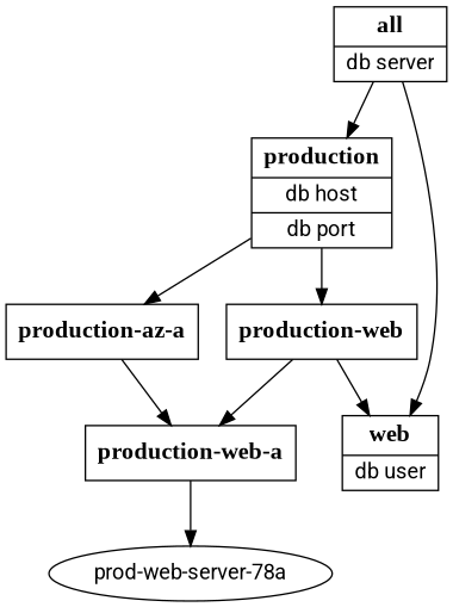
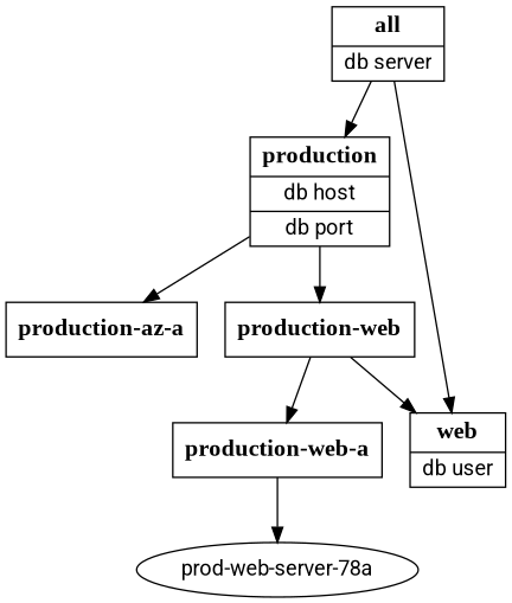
  digraph {
    fontname=Roboto
    node [fontname=Roboto shape=record]
    edge [fontname=Roboto]
    n1 [label=<{<font face="Times New Roman, Bold" point-size="16">all</font>|db server}>]
    n2 [label=<{<font face="Times New Roman, Bold" point-size="16">production</font>|db host|db port}>]
    n3 [label=<{<font face="Times New Roman, Bold" point-size="16">web</font>|db user}>]
    n4 [label=<{<font face="Times New Roman, Bold" point-size="16">production-az-a</font>}>]
    n5 [label=<{<font face="Times New Roman, Bold" point-size="16">production-web</font>}>]
    n6 [label=<<font face="Times New Roman, Bold" point-size="16">production-web-a</font>>]
    n7 [label="prod-web-server-78a" shape=""]
    n1 -> n2
    n1 -> n3
    n2 -> n4
    n2 -> n5
-   n4 -> n6
    n5 -> n3
    n5 -> n6
    n6 -> n7
  }
